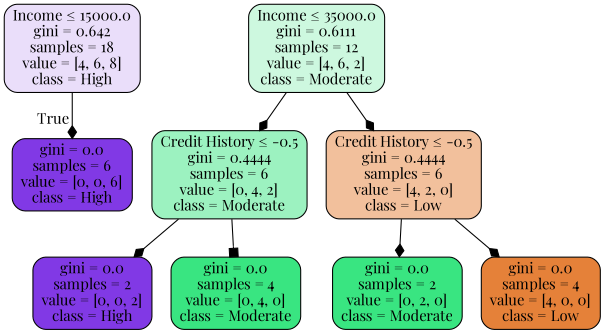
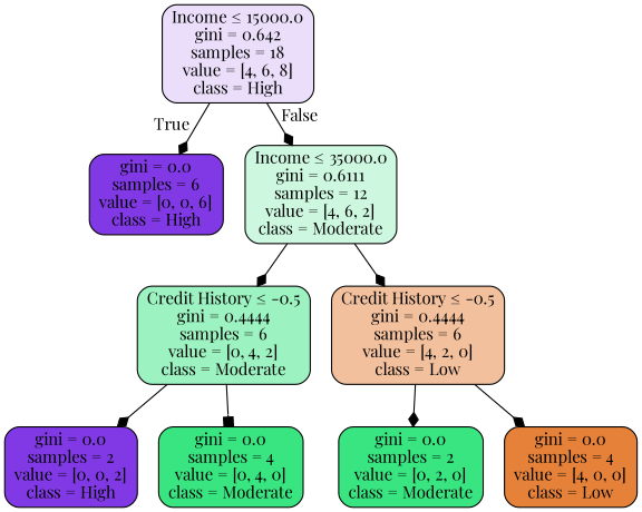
  digraph {
    fontname="Playfair Display"
    node [color=black fillcolor="#8139e5ff" fontname="Playfair Display" shape=box style="filled, rounded"]
    edge [fontname="Playfair Display" arrowhead=diamond]
    n1 [fillcolor="#8139e52a" label=<Income &le; 15000.0<br/>gini = 0.642<br/>samples = 18<br/>value = [4, 6, 8]<br/>class = High>]
    n2 [label=<gini = 0.0<br/>samples = 6<br/>value = [0, 0, 6]<br/>class = High>]
    n3 [fillcolor="#39e58140" label=<Income &le; 35000.0<br/>gini = 0.6111<br/>samples = 12<br/>value = [4, 6, 2]<br/>class = Moderate>]
    n4 [fillcolor="#39e5817f" label=<Credit History &le; -0.5<br/>gini = 0.4444<br/>samples = 6<br/>value = [0, 4, 2]<br/>class = Moderate>]
    n5 [fillcolor="#e581397f" label=<Credit History &le; -0.5<br/>gini = 0.4444<br/>samples = 6<br/>value = [4, 2, 0]<br/>class = Low>]
    n6 [label=<gini = 0.0<br/>samples = 2<br/>value = [0, 0, 2]<br/>class = High>]
    n7 [fillcolor="#39e581ff" label=<gini = 0.0<br/>samples = 4<br/>value = [0, 4, 0]<br/>class = Moderate>]
    n8 [fillcolor="#39e581ff" label=<gini = 0.0<br/>samples = 2<br/>value = [0, 2, 0]<br/>class = Moderate>]
    n9 [fillcolor="#e58139ff" label=<gini = 0.0<br/>samples = 4<br/>value = [4, 0, 0]<br/>class = Low>]
    n1 -> n2 [headlabel=True labelangle=45 labeldistance=2.5]
+   n1 -> n3 [headlabel=False labelangle=-45 labeldistance=2.5]
    n3 -> n4
    n3 -> n5
    n4 -> n6
    n4 -> n7 [arrowhead=box]
    n5 -> n8
    n5 -> n9
  }
